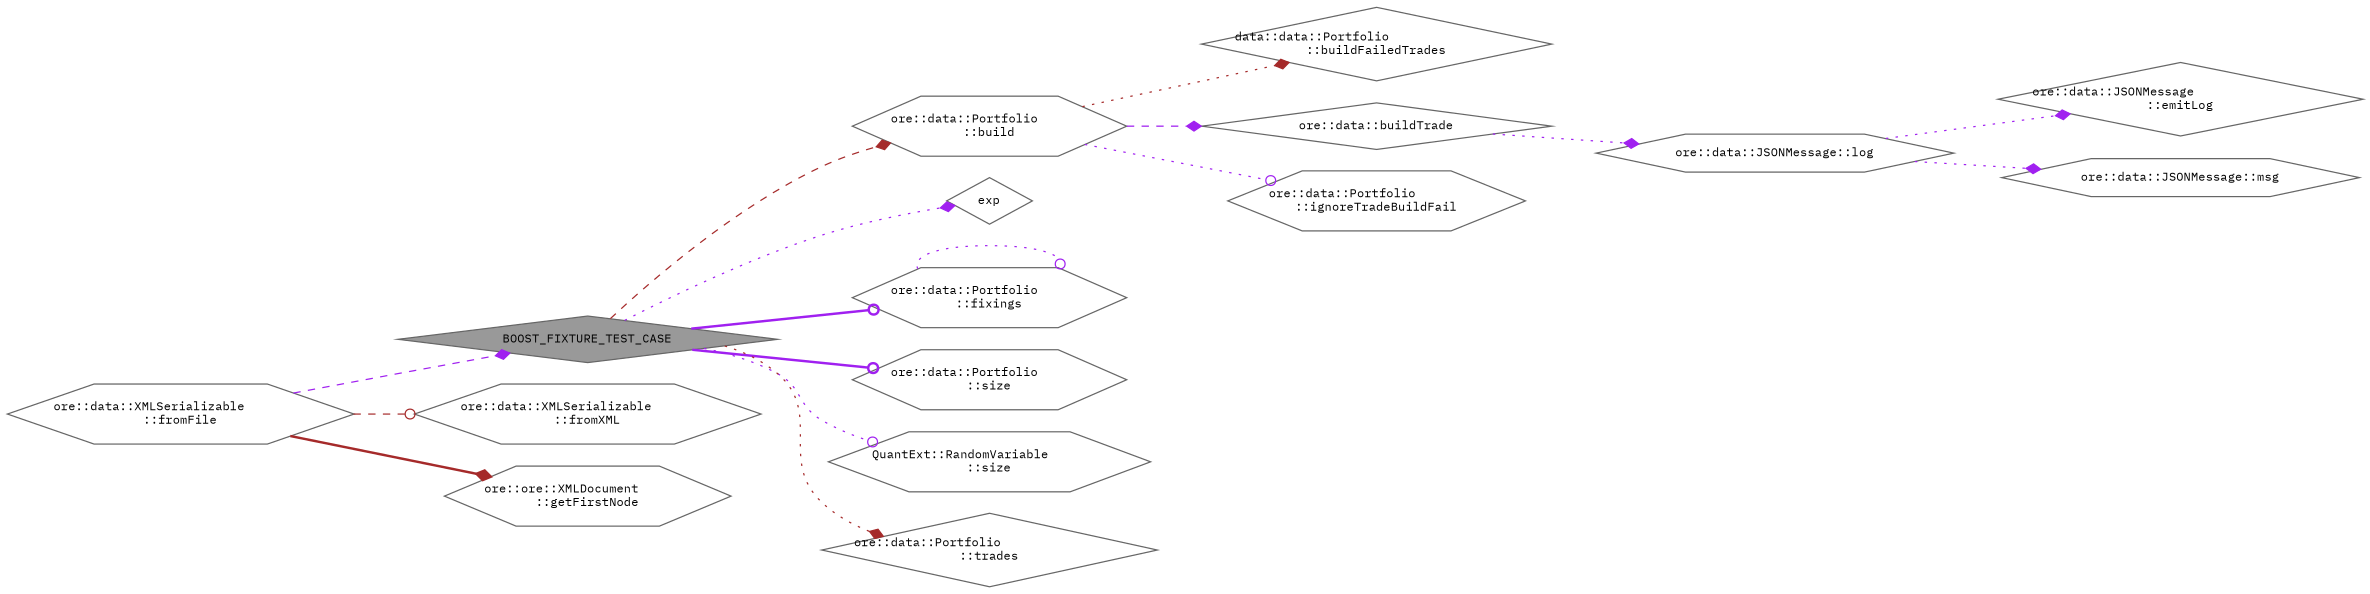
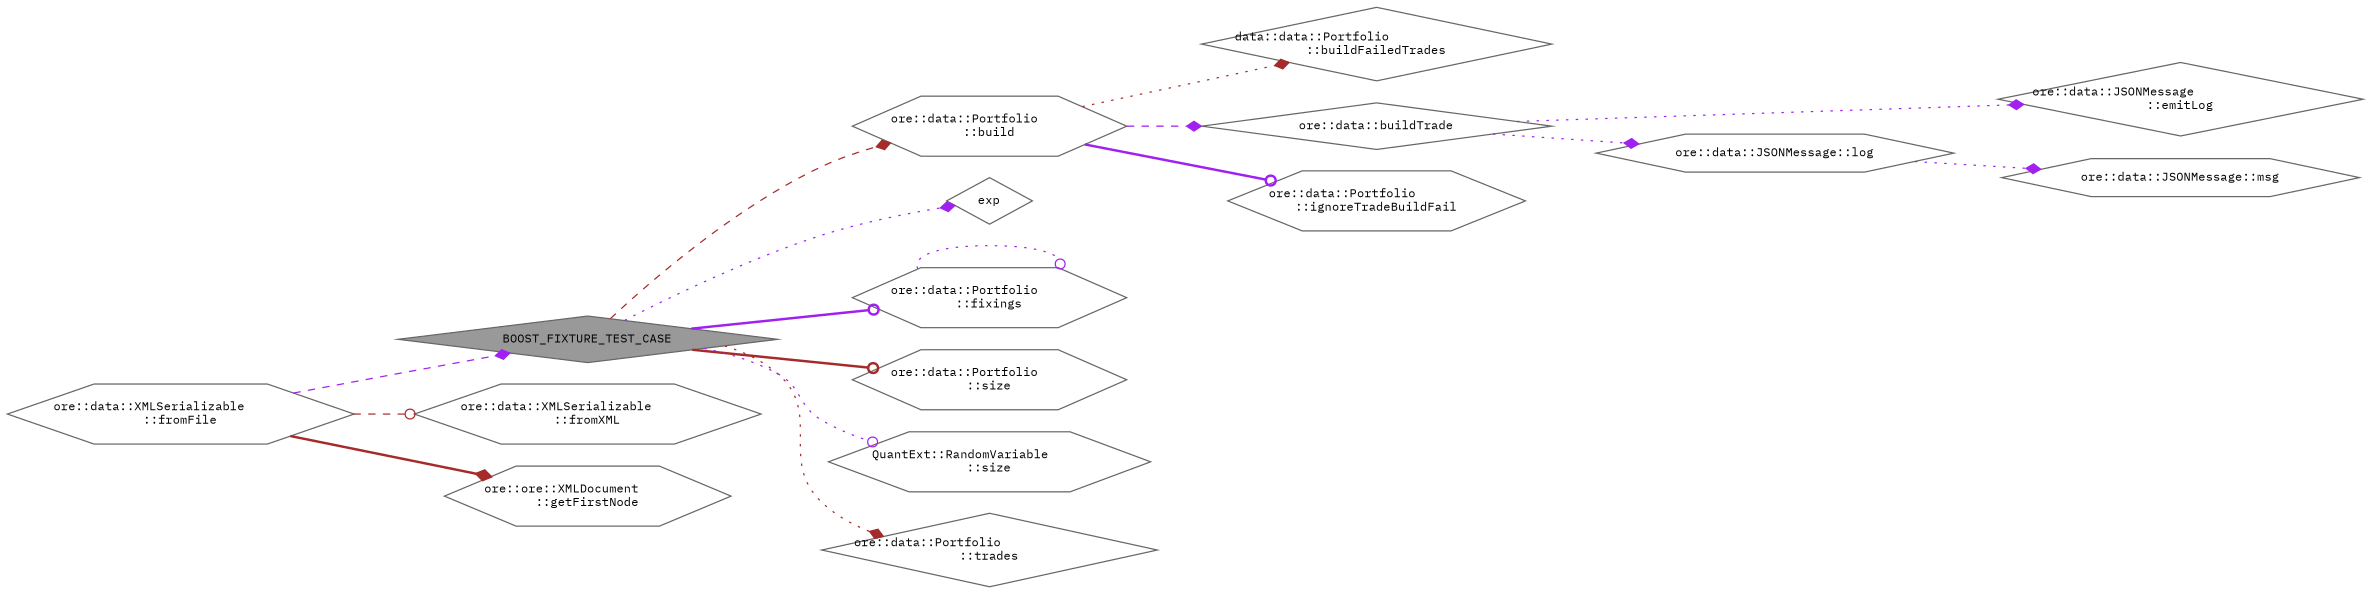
  digraph {
    fontname="IBM Plex Mono"
    rankdir=LR
    node [color=grey40 fillcolor=white fontname="IBM Plex Mono" fontsize=10 shape=hexagon style=filled]
    edge [arrowhead=diamond color=purple fontname="IBM Plex Mono" fontsize=10 labelfontname=Helvetica labelfontsize=10 style=dotted]
    n1 [color=gray40 fillcolor=grey60 fontcolor=black height=0.2 label=BOOST_FIXTURE_TEST_CASE shape=diamond width=0.4]
    n2 [height=0.2 label="ore::data::Portfolio\l::build" width=0.4]
    n3 [height=0.2 label=exp shape=diamond width=0.4]
    n4 [height=0.2 label="ore::data::Portfolio\l::fixings" width=0.4]
    n5 [height=0.2 label="ore::data::Portfolio\l::size" width=0.4]
    n6 [height=0.2 label="QuantExt::RandomVariable\l::size" width=0.4]
    n7 [height=0.2 label="ore::data::Portfolio\l::trades" shape=diamond width=0.4]
    n8 [height=0.2 label="data::data::Portfolio\l::buildFailedTrades" shape=diamond width=0.4]
    n9 [height=0.2 label="ore::data::buildTrade" shape=diamond width=0.4]
    n10 [height=0.2 label="ore::data::Portfolio\l::ignoreTradeBuildFail" width=0.4]
    n11 [height=0.2 label="ore::data::XMLSerializable\l::fromFile" width=0.4]
    n12 [height=0.2 label="ore::data::XMLSerializable\l::fromXML" width=0.4]
    n13 [height=0.2 label="ore::ore::XMLDocument\l::getFirstNode" width=0.4]
    n14 [height=0.2 label="ore::data::JSONMessage::log" width=0.4]
    n15 [height=0.2 label="ore::data::JSONMessage\l::emitLog" shape=diamond width=0.4]
    n16 [height=0.2 label="ore::data::JSONMessage::msg" width=0.4]
    n1 -> n2 [color=brown style=dashed]
    n1 -> n3
    n1 -> n4 [arrowhead=odot style=bold]
-   n1 -> n5 [arrowhead=odot style=bold]
+   n1 -> n5 [arrowhead=odot color=brown style=bold]
    n1 -> n6 [arrowhead=odot]
    n1 -> n7 [color=brown]
    n2 -> n8 [color=brown]
    n2 -> n9 [style=dashed]
-   n2 -> n10 [arrowhead=odot]
+   n2 -> n10 [arrowhead=odot style=bold]
    n4 -> n4 [arrowhead=odot]
    n9 -> n14
    n11 -> n1 [style=dashed]
    n11 -> n12 [arrowhead=odot color=brown style=dashed]
    n11 -> n13 [color=brown style=bold]
-   n14 -> n15
+   n9 -> n15
    n14 -> n16
  }
